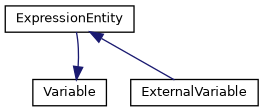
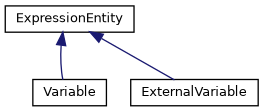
  digraph {
    rankdir=TB
    node [color=black fillcolor=white fontname=Helvetica fontsize=10 shape=record style=filled]
    edge [color=midnightblue dir=back fontname=Helvetica fontsize=10 labelfontname=Helvetica labelfontsize=10 style=solid]
    n1 [height=0.2 label=ExpressionEntity width=0.4]
    n2 [height=0.2 label=Variable width=0.4]
    n3 [height=0.2 label=ExternalVariable width=0.4]
-   n2 -> n1
+   n1 -> n2
    n1 -> n3
  }
